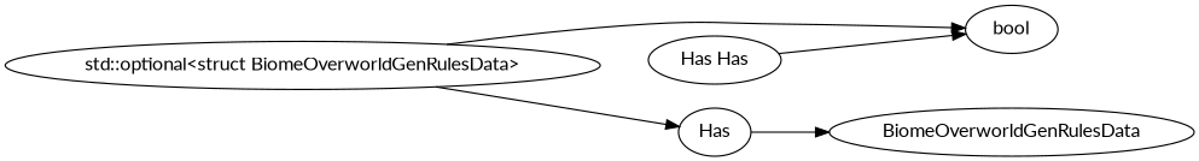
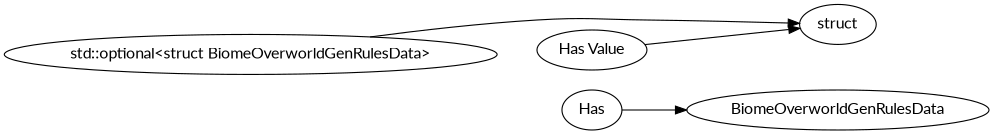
  digraph {
    fontname=Lato
    rankdir=LR
    node [fontname=Lato]
    edge [fontname=Lato]
-   n1 [label=bool]
+   n1 [label=struct]
    n2 [label=BiomeOverworldGenRulesData]
    n3 [label="std::optional<struct BiomeOverworldGenRulesData>"]
    n4 [label=Has]
-   n5 [label="Has Has"]
+   n5 [label="Has Value"]
    subgraph sub_1 {
      rank=max
      n1
      n2
    }
    n3 -> n1
-   n3 -> n4
    n4 -> n2
    n5 -> n1
  }
